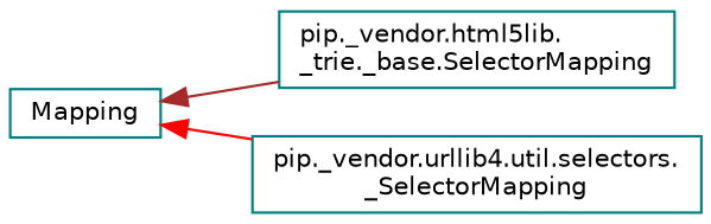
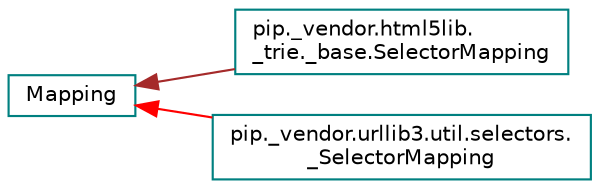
  digraph {
    rankdir=LR
    node [color=teal fillcolor=white fontname=Helvetica fontsize=10 shape=record style=filled]
    edge [dir=back fontname=Helvetica fontsize=10 labelfontname=Helvetica labelfontsize=10 style=solid]
    n1 [height=0.2 label=Mapping width=0.4]
    n2 [height=0.2 label="pip._vendor.html5lib.\l_trie._base.SelectorMapping" width=0.4]
-   n3 [height=0.2 label="pip._vendor.urllib4.util.selectors.\l_SelectorMapping" width=0.4]
+   n3 [height=0.2 label="pip._vendor.urllib3.util.selectors.\l_SelectorMapping" width=0.4]
    n1 -> n2 [color=brown]
    n1 -> n3 [color=red]
  }
